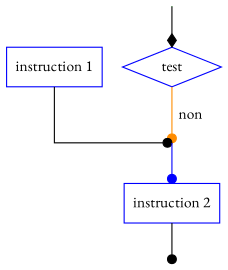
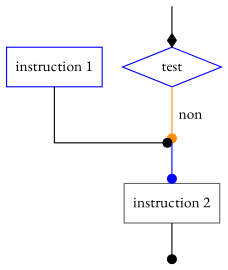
  digraph {
    fontname="EB Garamond"
    rankdir=TB
    splines=ortho
    node [color=gray40 fontname="EB Garamond" group=g1 shape=point]
    edge [arrowhead=dot color=black fontname="EB Garamond" minlen=1]
    n1 [color=blue label=test shape=diamond width=1.25]
    n2 [color=blue label="instruction 1" shape=box width=1 group=""]
    d2 [width=0]
-   n4 [color=blue label="instruction 2" shape=box width=1 group=""]
+   n4 [label="instruction 2" shape=box width=1 group=""]
    d3 [width=0]
    d1 [color=darkgreen width=0]
    subgraph sub_1 {
      rank=same
      n1
      n2
    }
    n1 -> d2 [color=darkorange label="  non"]
    n2 -> d2
    d2 -> n4 [color=blue]
    n4 -> d3
    d1 -> n1 [arrowhead=diamond]
  }
